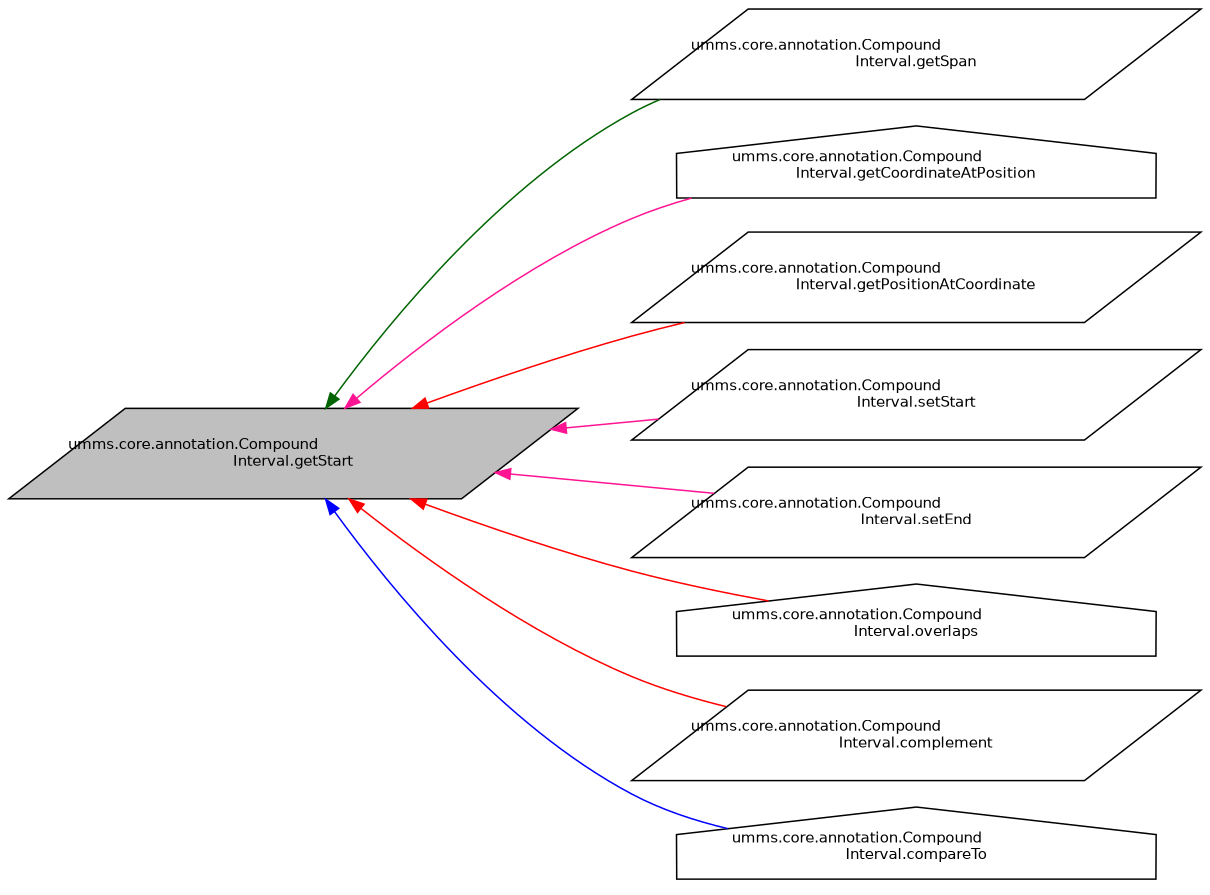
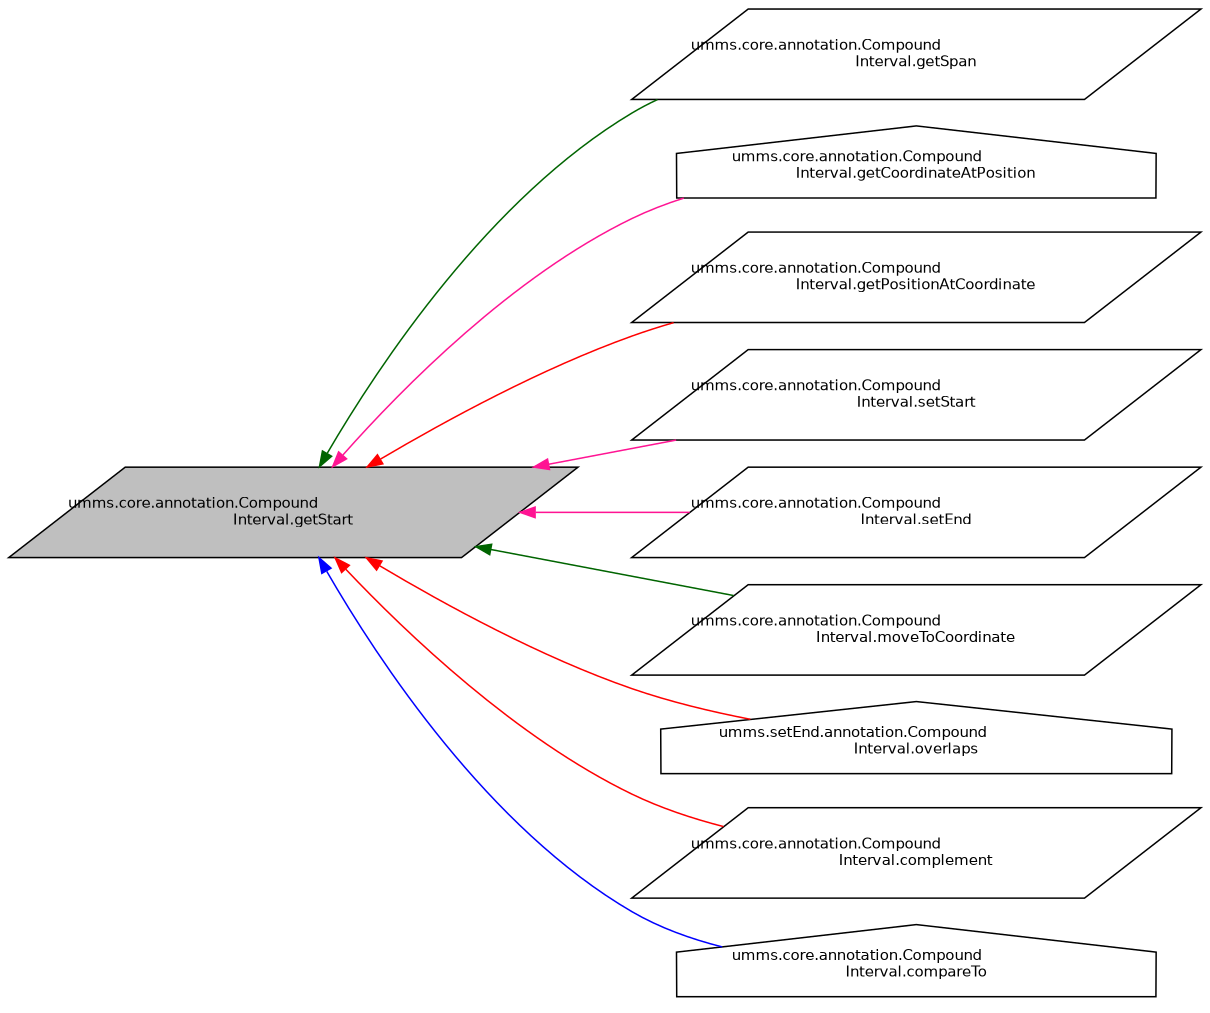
  digraph {
    rankdir=LR
    node [color=black fillcolor=white fontname=Helvetica fontsize=10 shape=parallelogram style=filled]
    edge [color=deeppink dir=back fontname=Helvetica fontsize=10 labelfontname=Helvetica labelfontsize=10 style=solid]
    n1 [fillcolor=grey75 fontcolor=black height=0.2 label="umms.core.annotation.Compound\lInterval.getStart" width=0.4]
    n2 [height=0.2 label="umms.core.annotation.Compound\lInterval.getSpan" width=0.4]
    n3 [height=0.2 label="umms.core.annotation.Compound\lInterval.getCoordinateAtPosition" shape=house width=0.4]
    n4 [height=0.2 label="umms.core.annotation.Compound\lInterval.getPositionAtCoordinate" width=0.4]
    n5 [height=0.2 label="umms.core.annotation.Compound\lInterval.setStart" width=0.4]
    n6 [height=0.2 label="umms.core.annotation.Compound\lInterval.setEnd" width=0.4]
-   n8 [height=0.2 label="umms.core.annotation.Compound\lInterval.overlaps" shape=house width=0.4]
+   n7 [height=0.2 label="umms.core.annotation.Compound\lInterval.moveToCoordinate" width=0.4]
+   n8 [height=0.2 label="umms.setEnd.annotation.Compound\lInterval.overlaps" shape=house width=0.4]
    n9 [height=0.2 label="umms.core.annotation.Compound\lInterval.complement" width=0.4]
    n10 [height=0.2 label="umms.core.annotation.Compound\lInterval.compareTo" shape=house width=0.4]
    n1 -> n2 [color=darkgreen]
    n1 -> n3
    n1 -> n4 [color=red]
    n1 -> n5
    n1 -> n6
+   n1 -> n7 [color=darkgreen]
    n1 -> n8 [color=red]
    n1 -> n9 [color=red]
    n1 -> n10 [color=blue]
  }
